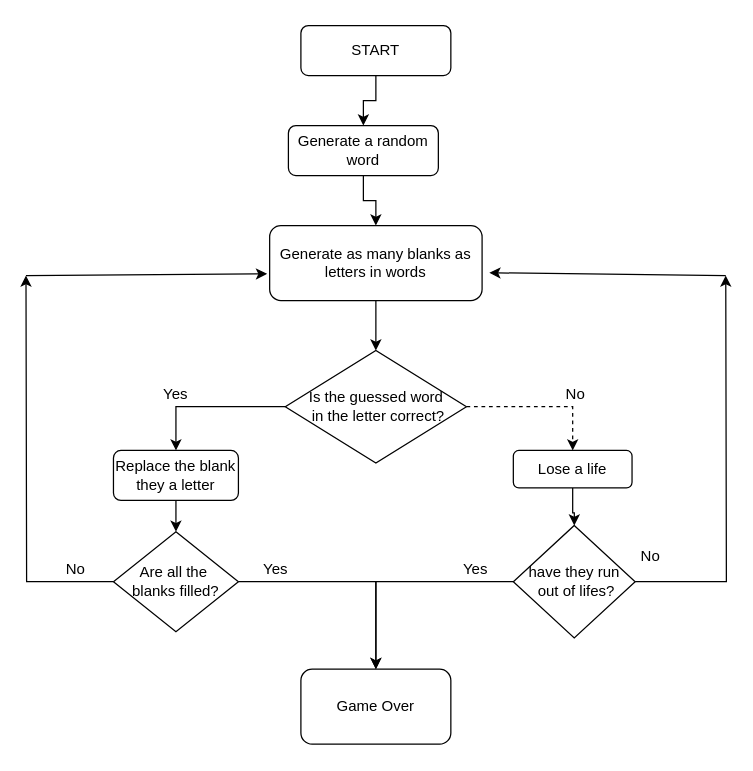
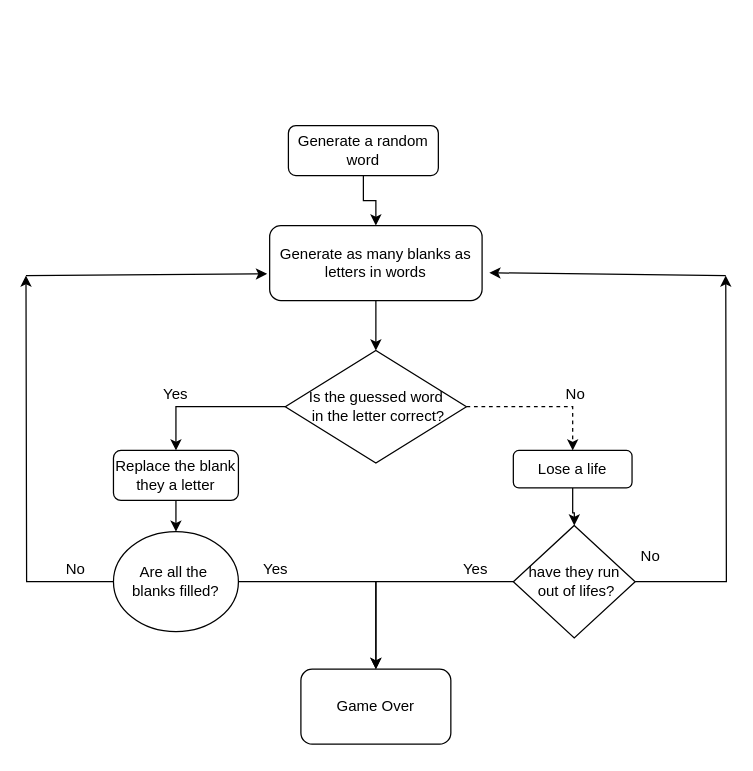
  <mxCell id="0" />
  <mxCell id="1" parent="0" />
- <mxCell id="2" value="" style="edgeStyle=orthogonalEdgeStyle;rounded=0;orthogonalLoop=1;jettySize=auto;html=1;" edge="1" parent="1" source="3" target="5"><mxGeometry relative="1" as="geometry" /></mxCell>
- <mxCell id="3" value="START" style="rounded=1;whiteSpace=wrap;html=1;fontSize=12;glass=0;strokeWidth=1;shadow=0;" parent="1" vertex="1"><mxGeometry x="240" y="20" width="120" height="40" as="geometry" /></mxCell>
  <mxCell id="4" value="" style="edgeStyle=orthogonalEdgeStyle;rounded=0;orthogonalLoop=1;jettySize=auto;html=1;" edge="1" parent="1" source="5" target="7"><mxGeometry relative="1" as="geometry" /></mxCell>
  <mxCell id="5" value="Generate a random word" style="rounded=1;whiteSpace=wrap;html=1;fontSize=12;glass=0;strokeWidth=1;shadow=0;" parent="1" vertex="1"><mxGeometry x="230" y="100" width="120" height="40" as="geometry" /></mxCell>
  <mxCell id="6" value="" style="edgeStyle=orthogonalEdgeStyle;rounded=0;orthogonalLoop=1;jettySize=auto;html=1;" edge="1" parent="1" source="7" target="11"><mxGeometry relative="1" as="geometry" /></mxCell>
  <mxCell id="7" value="Generate as many blanks as letters in words" style="rounded=1;whiteSpace=wrap;html=1;fontSize=12;glass=0;strokeWidth=1;shadow=0;" parent="1" vertex="1"><mxGeometry x="215" y="180" width="170" height="60" as="geometry" /></mxCell>
  <mxCell id="8" style="edgeStyle=orthogonalEdgeStyle;rounded=0;orthogonalLoop=1;jettySize=auto;html=1;exitX=0.5;exitY=1;exitDx=0;exitDy=0;" edge="1" parent="1" source="5" target="5"><mxGeometry relative="1" as="geometry" /></mxCell>
  <mxCell id="9" style="edgeStyle=orthogonalEdgeStyle;rounded=0;orthogonalLoop=1;jettySize=auto;html=1;entryX=0.5;entryY=0;entryDx=0;entryDy=0;dashed=1;" edge="1" parent="1" source="11" target="13"><mxGeometry relative="1" as="geometry" /></mxCell>
  <mxCell id="10" style="edgeStyle=orthogonalEdgeStyle;rounded=0;orthogonalLoop=1;jettySize=auto;html=1;exitX=0.5;exitY=1;exitDx=0;exitDy=0;entryX=0.5;entryY=0;entryDx=0;entryDy=0;" edge="1" parent="1" source="11" target="15"><mxGeometry relative="1" as="geometry" /></mxCell>
  <mxCell id="11" value="Is the guessed word&lt;div&gt;&amp;nbsp;in the letter correct?&lt;/div&gt;" style="rhombus;whiteSpace=wrap;html=1;direction=south;" vertex="1" parent="1"><mxGeometry x="227.5" y="280" width="145" height="90" as="geometry" /></mxCell>
  <mxCell id="12" style="edgeStyle=orthogonalEdgeStyle;rounded=0;orthogonalLoop=1;jettySize=auto;html=1;exitX=0.5;exitY=1;exitDx=0;exitDy=0;" edge="1" parent="1" source="13" target="18"><mxGeometry relative="1" as="geometry" /></mxCell>
  <mxCell id="13" value="Lose a life" style="rounded=1;whiteSpace=wrap;html=1;" vertex="1" parent="1"><mxGeometry x="410" y="360" width="95" height="30" as="geometry" /></mxCell>
  <mxCell id="14" style="edgeStyle=orthogonalEdgeStyle;rounded=0;orthogonalLoop=1;jettySize=auto;html=1;exitX=0.5;exitY=1;exitDx=0;exitDy=0;" edge="1" parent="1" source="15" target="21"><mxGeometry relative="1" as="geometry" /></mxCell>
  <mxCell id="15" value="Replace the blank they a letter" style="rounded=1;whiteSpace=wrap;html=1;" vertex="1" parent="1"><mxGeometry x="90" y="360" width="100" height="40" as="geometry" /></mxCell>
  <mxCell id="16" style="edgeStyle=orthogonalEdgeStyle;rounded=0;orthogonalLoop=1;jettySize=auto;html=1;" edge="1" parent="1" source="18"><mxGeometry relative="1" as="geometry"><mxPoint x="580" y="220" as="targetPoint" /></mxGeometry></mxCell>
  <mxCell id="17" style="edgeStyle=orthogonalEdgeStyle;rounded=0;orthogonalLoop=1;jettySize=auto;html=1;" edge="1" parent="1" source="18" target="22"><mxGeometry relative="1" as="geometry" /></mxCell>
  <mxCell id="18" value="have they run&lt;div&gt;&amp;nbsp;out of lifes?&lt;/div&gt;" style="rhombus;whiteSpace=wrap;html=1;" vertex="1" parent="1"><mxGeometry x="410" y="420" width="97.5" height="90" as="geometry" /></mxCell>
  <mxCell id="19" style="edgeStyle=orthogonalEdgeStyle;rounded=0;orthogonalLoop=1;jettySize=auto;html=1;" edge="1" parent="1" source="21"><mxGeometry relative="1" as="geometry"><mxPoint x="20" y="220" as="targetPoint" /></mxGeometry></mxCell>
  <mxCell id="20" style="edgeStyle=orthogonalEdgeStyle;rounded=0;orthogonalLoop=1;jettySize=auto;html=1;" edge="1" parent="1" source="21" target="22"><mxGeometry relative="1" as="geometry" /></mxCell>
- <mxCell id="21" value="Are all the&amp;nbsp;&lt;div&gt;blanks filled?&lt;/div&gt;" style="rhombus;whiteSpace=wrap;html=1;" vertex="1" parent="1"><mxGeometry x="90" y="425" width="100" height="80" as="geometry" /></mxCell>
+ <mxCell id="21" value="Are all the&amp;nbsp;&lt;div&gt;blanks filled?&lt;/div&gt;" style="ellipse;whiteSpace=wrap;html=1;" vertex="1" parent="1"><mxGeometry x="90" y="425" width="100" height="80" as="geometry" /></mxCell>
  <mxCell id="22" value="Game Over" style="rounded=1;whiteSpace=wrap;html=1;" vertex="1" parent="1"><mxGeometry x="240" y="535" width="120" height="60" as="geometry" /></mxCell>
  <mxCell id="23" value="" style="endArrow=classic;html=1;rounded=0;entryX=-0.012;entryY=0.644;entryDx=0;entryDy=0;entryPerimeter=0;" edge="1" parent="1" target="7"><mxGeometry width="50" height="50" relative="1" as="geometry"><mxPoint x="20" y="220" as="sourcePoint" /><mxPoint x="340" y="340" as="targetPoint" /></mxGeometry></mxCell>
  <mxCell id="24" value="" style="endArrow=classic;html=1;rounded=0;entryX=1.034;entryY=0.63;entryDx=0;entryDy=0;entryPerimeter=0;" edge="1" parent="1" target="7"><mxGeometry width="50" height="50" relative="1" as="geometry"><mxPoint x="580" y="220" as="sourcePoint" /><mxPoint x="340" y="340" as="targetPoint" /></mxGeometry></mxCell>
  <mxCell id="25" value="No" style="text;html=1;align=center;verticalAlign=middle;whiteSpace=wrap;rounded=0;" vertex="1" parent="1"><mxGeometry x="430" y="300" width="60" height="30" as="geometry" /></mxCell>
  <mxCell id="26" value="Yes" style="text;html=1;align=center;verticalAlign=middle;whiteSpace=wrap;rounded=0;" vertex="1" parent="1"><mxGeometry x="110" y="300" width="60" height="30" as="geometry" /></mxCell>
  <mxCell id="27" value="No" style="text;html=1;align=center;verticalAlign=middle;whiteSpace=wrap;rounded=0;" vertex="1" parent="1"><mxGeometry x="490" y="430" width="60" height="30" as="geometry" /></mxCell>
  <mxCell id="28" value="No" style="text;html=1;align=center;verticalAlign=middle;whiteSpace=wrap;rounded=0;" vertex="1" parent="1"><mxGeometry x="30" y="440" width="60" height="30" as="geometry" /></mxCell>
  <mxCell id="29" value="Yes" style="text;html=1;align=center;verticalAlign=middle;whiteSpace=wrap;rounded=0;" vertex="1" parent="1"><mxGeometry x="190" y="440" width="60" height="30" as="geometry" /></mxCell>
  <mxCell id="30" value="Yes" style="text;html=1;align=center;verticalAlign=middle;whiteSpace=wrap;rounded=0;" vertex="1" parent="1"><mxGeometry x="350" y="440" width="60" height="30" as="geometry" /></mxCell>
